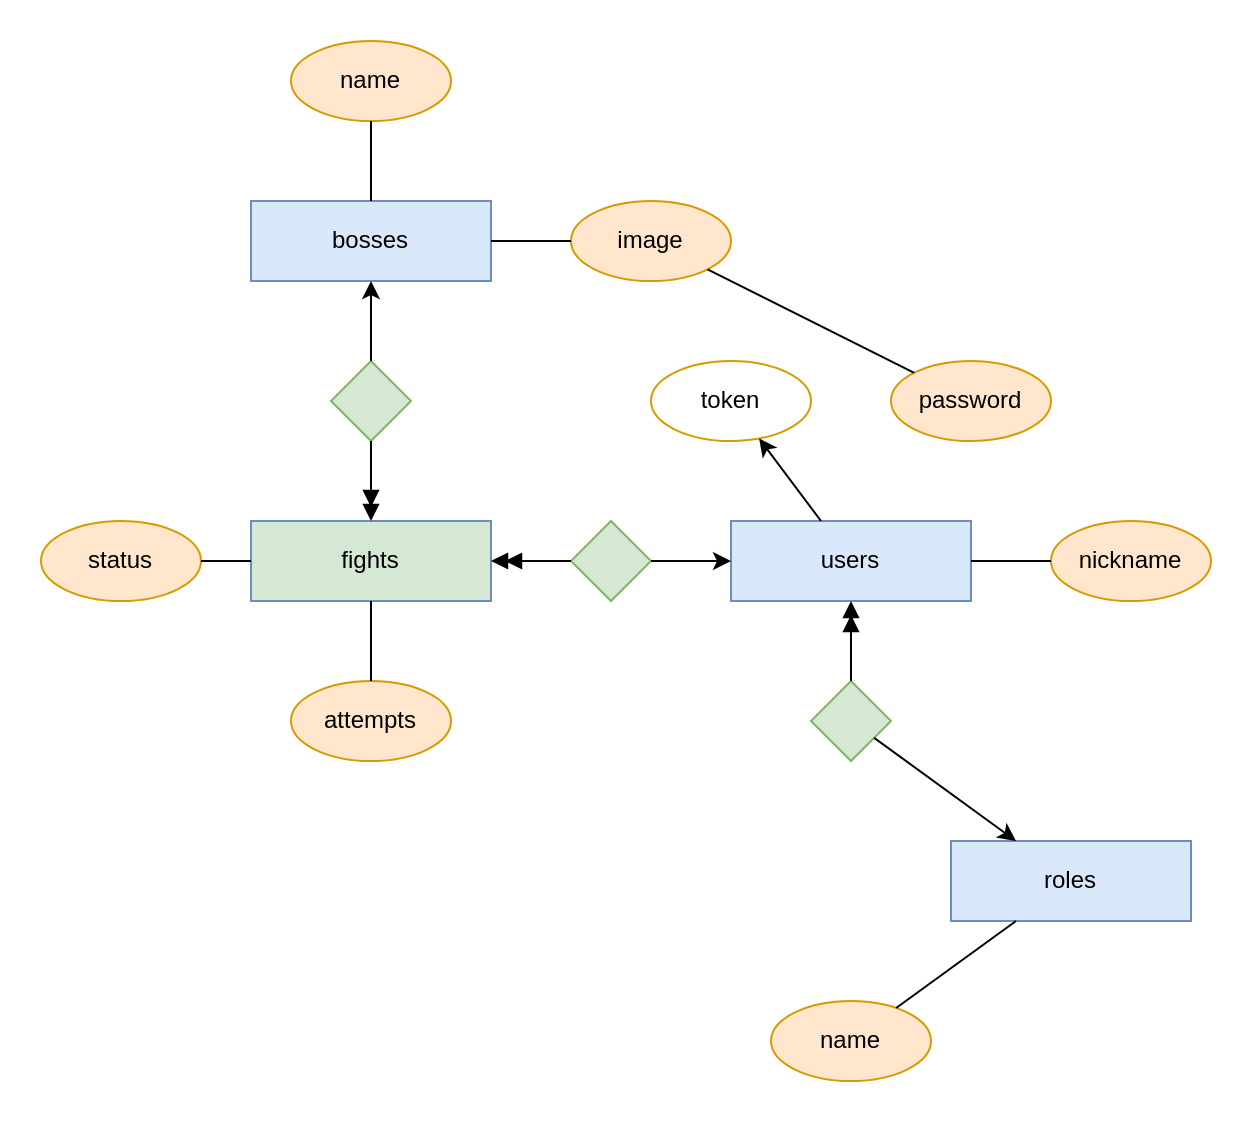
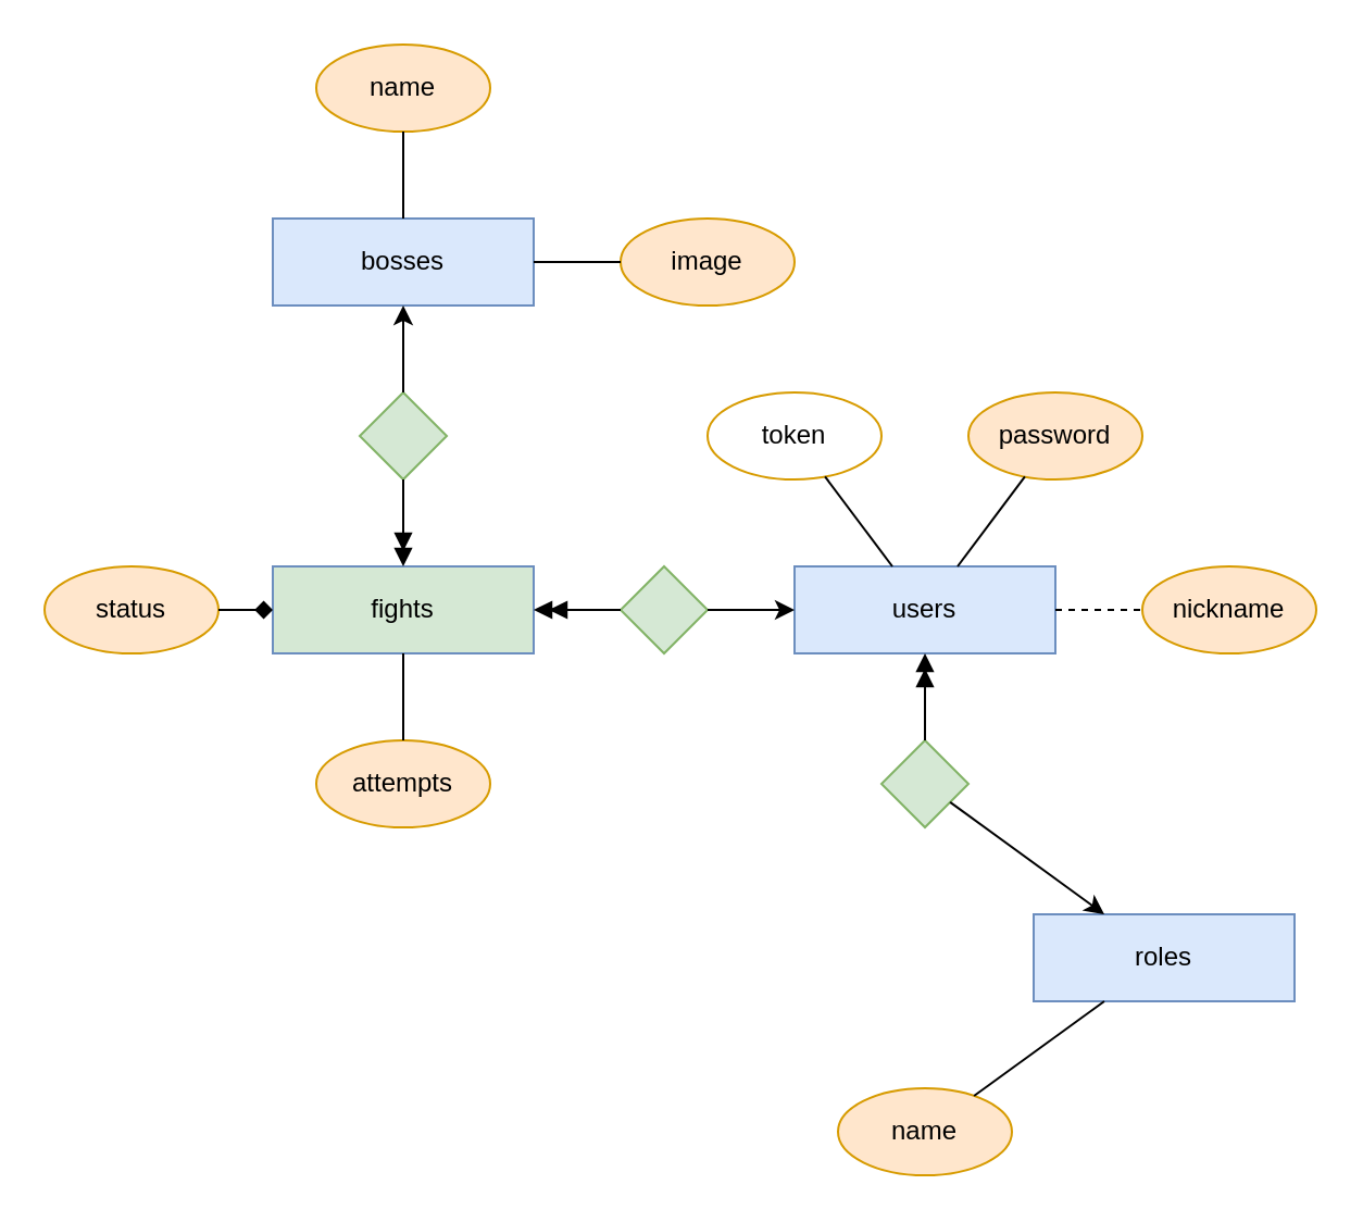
  <mxCell id="0" />
  <mxCell id="1" parent="0" />
  <mxCell id="2" value="users" style="rounded=0;whiteSpace=wrap;html=1;fillColor=#dae8fc;strokeColor=#6c8ebf;" parent="1" vertex="1"><mxGeometry x="365" y="260" width="120" height="40" as="geometry" /></mxCell>
  <mxCell id="3" value="bosses" style="rounded=0;whiteSpace=wrap;html=1;fillColor=#dae8fc;strokeColor=#6c8ebf;" parent="1" vertex="1"><mxGeometry x="125" y="100" width="120" height="40" as="geometry" /></mxCell>
  <mxCell id="4" value="nickname" style="ellipse;whiteSpace=wrap;html=1;fillColor=#ffe6cc;strokeColor=#d79b00;" parent="1" vertex="1"><mxGeometry x="525" y="260" width="80" height="40" as="geometry" /></mxCell>
  <mxCell id="5" value="name" style="ellipse;whiteSpace=wrap;html=1;fillColor=#ffe6cc;strokeColor=#d79b00;" parent="1" vertex="1"><mxGeometry x="145" y="20" width="80" height="40" as="geometry" /></mxCell>
  <mxCell id="6" value="attempts" style="ellipse;whiteSpace=wrap;html=1;fillColor=#ffe6cc;strokeColor=#d79b00;" parent="1" vertex="1"><mxGeometry x="145" y="340" width="80" height="40" as="geometry" /></mxCell>
  <mxCell id="7" value="fights" style="rounded=0;whiteSpace=wrap;html=1;fillColor=#d5e8d4;strokeColor=#6c8ebf;" parent="1" vertex="1"><mxGeometry x="125" y="260" width="120" height="40" as="geometry" /></mxCell>
  <mxCell id="8" value="image" style="ellipse;whiteSpace=wrap;html=1;fillColor=#ffe6cc;strokeColor=#d79b00;" parent="1" vertex="1"><mxGeometry x="285" y="100" width="80" height="40" as="geometry" /></mxCell>
  <mxCell id="9" value="status" style="ellipse;whiteSpace=wrap;html=1;fillColor=#ffe6cc;strokeColor=#d79b00;" parent="1" vertex="1"><mxGeometry x="20" y="260" width="80" height="40" as="geometry" /></mxCell>
  <mxCell id="10" value="" style="endArrow=none;html=1;rounded=0;" parent="1" source="7" target="6" edge="1"><mxGeometry width="50" height="50" relative="1" as="geometry"><mxPoint x="235" y="400" as="sourcePoint" /><mxPoint x="285" y="350" as="targetPoint" /></mxGeometry></mxCell>
- <mxCell id="11" value="" style="endArrow=none;html=1;rounded=0;" parent="1" source="9" target="7" edge="1"><mxGeometry width="50" height="50" relative="1" as="geometry"><mxPoint x="235" y="400" as="sourcePoint" /><mxPoint x="285" y="350" as="targetPoint" /></mxGeometry></mxCell>
+ <mxCell id="11" value="" style="endArrow=diamond;html=1;rounded=0;" parent="1" source="9" target="7" edge="1"><mxGeometry width="50" height="50" relative="1" as="geometry"><mxPoint x="235" y="400" as="sourcePoint" /><mxPoint x="285" y="350" as="targetPoint" /></mxGeometry></mxCell>
  <mxCell id="12" value="" style="endArrow=none;html=1;rounded=0;" parent="1" source="8" target="3" edge="1"><mxGeometry width="50" height="50" relative="1" as="geometry"><mxPoint x="235" y="400" as="sourcePoint" /><mxPoint x="285" y="350" as="targetPoint" /></mxGeometry></mxCell>
  <mxCell id="13" value="" style="endArrow=none;html=1;rounded=0;" parent="1" source="3" target="5" edge="1"><mxGeometry width="50" height="50" relative="1" as="geometry"><mxPoint x="195" y="130" as="sourcePoint" /><mxPoint x="285" y="350" as="targetPoint" /></mxGeometry></mxCell>
- <mxCell id="14" value="" style="endArrow=none;html=1;rounded=0;" parent="1" source="2" target="4" edge="1"><mxGeometry width="50" height="50" relative="1" as="geometry"><mxPoint x="235" y="400" as="sourcePoint" /><mxPoint x="285" y="350" as="targetPoint" /></mxGeometry></mxCell>
+ <mxCell id="14" value="" style="endArrow=none;html=1;rounded=0;dashed=1;" parent="1" source="2" target="4" edge="1"><mxGeometry width="50" height="50" relative="1" as="geometry"><mxPoint x="235" y="400" as="sourcePoint" /><mxPoint x="285" y="350" as="targetPoint" /></mxGeometry></mxCell>
  <mxCell id="15" value="" style="rhombus;whiteSpace=wrap;html=1;fillColor=#d5e8d4;strokeColor=#82b366;" parent="1" vertex="1"><mxGeometry x="165" y="180" width="40" height="40" as="geometry" /></mxCell>
  <mxCell id="16" value="" style="rhombus;whiteSpace=wrap;html=1;fillColor=#d5e8d4;strokeColor=#82b366;" parent="1" vertex="1"><mxGeometry x="285" y="260" width="40" height="40" as="geometry" /></mxCell>
  <mxCell id="17" value="" style="endArrow=classic;html=1;rounded=0;" parent="1" source="16" target="2" edge="1"><mxGeometry width="50" height="50" relative="1" as="geometry"><mxPoint x="235" y="400" as="sourcePoint" /><mxPoint x="285" y="350" as="targetPoint" /></mxGeometry></mxCell>
  <mxCell id="18" value="" style="endArrow=doubleBlock;html=1;rounded=0;endFill=1;" parent="1" source="16" target="7" edge="1"><mxGeometry width="50" height="50" relative="1" as="geometry"><mxPoint x="235" y="400" as="sourcePoint" /><mxPoint x="285" y="350" as="targetPoint" /></mxGeometry></mxCell>
  <mxCell id="19" value="" style="endArrow=classic;html=1;rounded=0;" parent="1" source="15" target="3" edge="1"><mxGeometry width="50" height="50" relative="1" as="geometry"><mxPoint x="235" y="400" as="sourcePoint" /><mxPoint x="285" y="350" as="targetPoint" /></mxGeometry></mxCell>
  <mxCell id="20" value="" style="endArrow=doubleBlock;html=1;rounded=0;endFill=1;" parent="1" source="15" target="7" edge="1"><mxGeometry width="50" height="50" relative="1" as="geometry"><mxPoint x="235" y="400" as="sourcePoint" /><mxPoint x="285" y="350" as="targetPoint" /></mxGeometry></mxCell>
  <mxCell id="21" value="roles" style="rounded=0;whiteSpace=wrap;html=1;fillColor=#dae8fc;strokeColor=#6c8ebf;" vertex="1" parent="1"><mxGeometry x="475" y="420" width="120" height="40" as="geometry" /></mxCell>
  <mxCell id="22" value="name" style="ellipse;whiteSpace=wrap;html=1;fillColor=#ffe6cc;strokeColor=#d79b00;" vertex="1" parent="1"><mxGeometry x="385" y="500" width="80" height="40" as="geometry" /></mxCell>
  <mxCell id="23" value="" style="endArrow=none;html=1;rounded=0;" edge="1" parent="1" source="22" target="21"><mxGeometry width="50" height="50" relative="1" as="geometry"><mxPoint x="235" y="480" as="sourcePoint" /><mxPoint x="285" y="430" as="targetPoint" /></mxGeometry></mxCell>
  <mxCell id="24" value="" style="rhombus;whiteSpace=wrap;html=1;fillColor=#d5e8d4;strokeColor=#82b366;" vertex="1" parent="1"><mxGeometry x="405" y="340" width="40" height="40" as="geometry" /></mxCell>
  <mxCell id="25" value="" style="endArrow=doubleBlock;html=1;rounded=0;endFill=1;" edge="1" parent="1" source="24" target="2"><mxGeometry width="50" height="50" relative="1" as="geometry"><mxPoint x="235" y="400" as="sourcePoint" /><mxPoint x="285" y="350" as="targetPoint" /></mxGeometry></mxCell>
  <mxCell id="26" value="" style="endArrow=classic;html=1;rounded=0;" edge="1" parent="1" source="24" target="21"><mxGeometry width="50" height="50" relative="1" as="geometry"><mxPoint x="235" y="400" as="sourcePoint" /><mxPoint x="285" y="350" as="targetPoint" /></mxGeometry></mxCell>
  <mxCell id="27" value="token" style="ellipse;whiteSpace=wrap;html=1;fillColor=#ffffff;strokeColor=#d79b00;" vertex="1" parent="1"><mxGeometry x="325" y="180" width="80" height="40" as="geometry" /></mxCell>
- <mxCell id="28" value="" style="endArrow=classic;html=1;rounded=0;" edge="1" parent="1" source="2" target="27"><mxGeometry width="50" height="50" relative="1" as="geometry"><mxPoint x="325" y="300" as="sourcePoint" /><mxPoint x="375" y="250" as="targetPoint" /></mxGeometry></mxCell>
+ <mxCell id="28" value="" style="endArrow=none;html=1;rounded=0;" edge="1" parent="1" source="2" target="27"><mxGeometry width="50" height="50" relative="1" as="geometry"><mxPoint x="325" y="300" as="sourcePoint" /><mxPoint x="375" y="250" as="targetPoint" /></mxGeometry></mxCell>
  <mxCell id="29" value="password" style="ellipse;whiteSpace=wrap;html=1;fillColor=#ffe6cc;strokeColor=#d79b00;" vertex="1" parent="1"><mxGeometry x="445" y="180" width="80" height="40" as="geometry" /></mxCell>
- <mxCell id="30" value="" style="endArrow=none;html=1;rounded=0;" edge="1" parent="1" source="29" target="8"><mxGeometry width="50" height="50" relative="1" as="geometry"><mxPoint x="325" y="300" as="sourcePoint" /><mxPoint x="375" y="250" as="targetPoint" /></mxGeometry></mxCell>
+ <mxCell id="30" value="" style="endArrow=none;html=1;rounded=0;" edge="1" parent="1" source="29" target="2"><mxGeometry width="50" height="50" relative="1" as="geometry"><mxPoint x="325" y="300" as="sourcePoint" /><mxPoint x="375" y="250" as="targetPoint" /></mxGeometry></mxCell>
